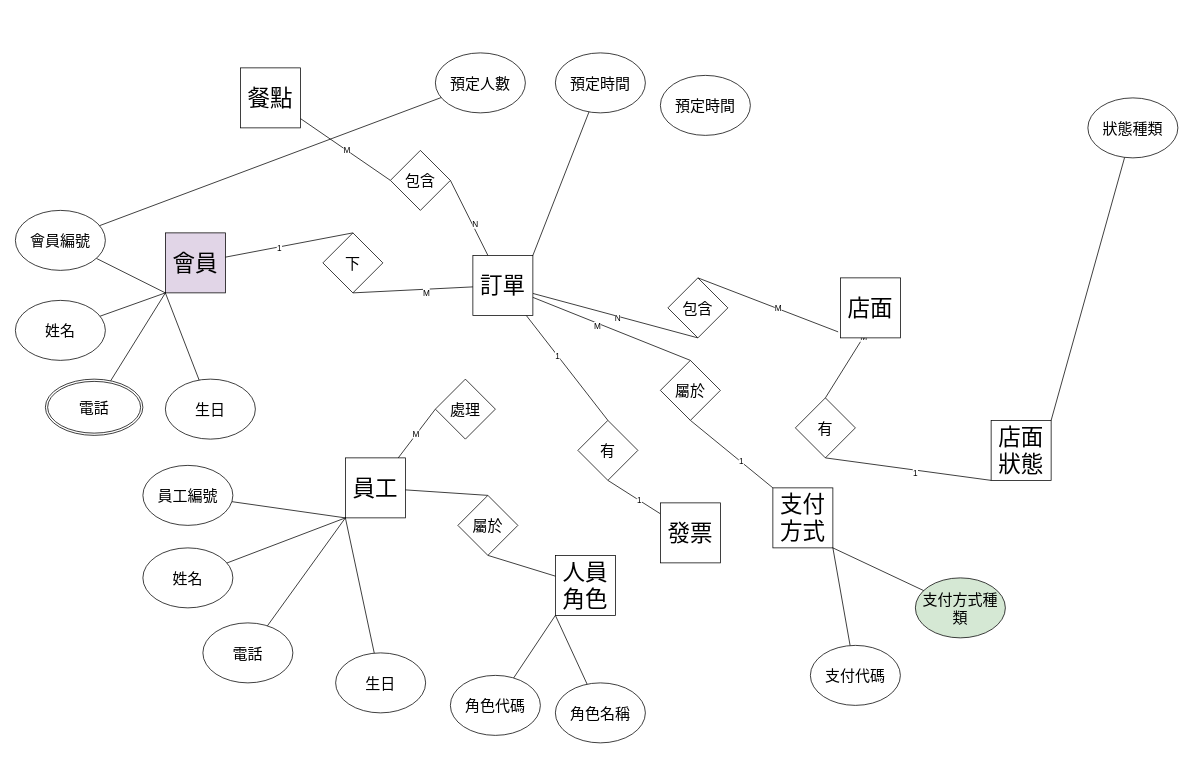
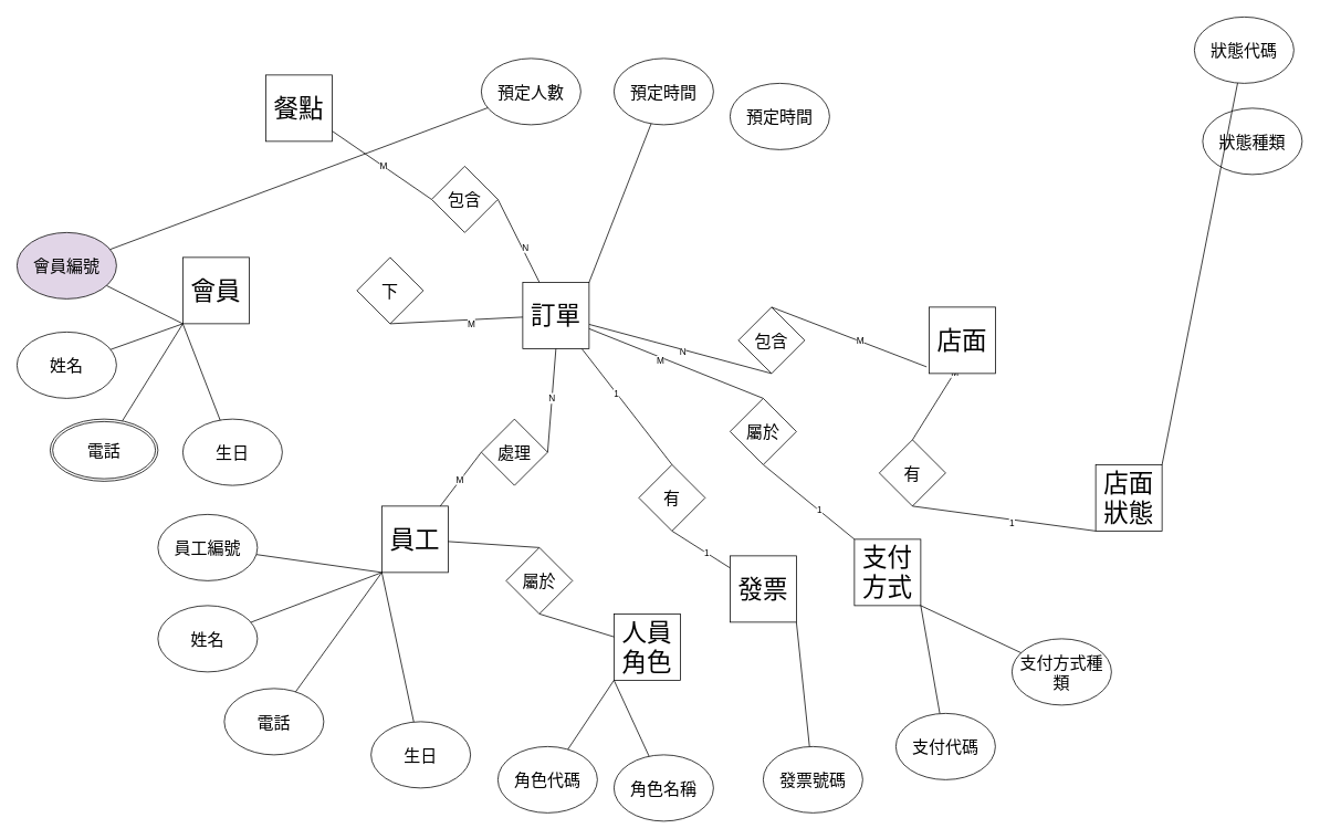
  <mxCell id="0" />
  <mxCell id="1" parent="0" />
  <mxCell id="2" value="&lt;font style=&quot;font-size: 30px;&quot;&gt;人員&lt;/font&gt;&lt;div&gt;&lt;font style=&quot;font-size: 30px;&quot;&gt;角色&lt;/font&gt;&lt;/div&gt;" style="whiteSpace=wrap;html=1;aspect=fixed;fontSize=15;" vertex="1" parent="1"><mxGeometry x="740" y="740" width="80" height="80" as="geometry" /></mxCell>
  <mxCell id="3" value="&lt;font style=&quot;font-size: 30px;&quot;&gt;員工&lt;/font&gt;" style="whiteSpace=wrap;html=1;aspect=fixed;" vertex="1" parent="1"><mxGeometry x="460" y="610" width="80" height="80" as="geometry" /></mxCell>
  <mxCell id="4" style="rounded=0;orthogonalLoop=1;jettySize=auto;html=1;endArrow=none;endFill=0;exitX=0.5;exitY=1;exitDx=0;exitDy=0;" edge="1" parent="1" source="67" target="17"><mxGeometry relative="1" as="geometry" /></mxCell>
  <mxCell id="5" value="N" style="edgeLabel;html=1;align=center;verticalAlign=middle;resizable=0;points=[];" vertex="1" connectable="0" parent="4"><mxGeometry x="-0.035" y="2" relative="1" as="geometry"><mxPoint x="-1" as="offset" /></mxGeometry></mxCell>
  <mxCell id="6" style="rounded=0;orthogonalLoop=1;jettySize=auto;html=1;entryX=0.5;entryY=0;entryDx=0;entryDy=0;endArrow=none;endFill=0;exitX=1;exitY=0;exitDx=0;exitDy=0;" edge="1" parent="1" source="8" target="74"><mxGeometry relative="1" as="geometry" /></mxCell>
  <mxCell id="7" value="M" style="edgeLabel;html=1;align=center;verticalAlign=middle;resizable=0;points=[];" vertex="1" connectable="0" parent="6"><mxGeometry x="-0.012" relative="1" as="geometry"><mxPoint as="offset" /></mxGeometry></mxCell>
  <mxCell id="8" value="&lt;font style=&quot;font-size: 30px;&quot;&gt;店面&lt;/font&gt;" style="whiteSpace=wrap;html=1;aspect=fixed;" vertex="1" parent="1"><mxGeometry x="1120" y="370" width="80" height="80" as="geometry" /></mxCell>
  <mxCell id="9" style="rounded=0;orthogonalLoop=1;jettySize=auto;html=1;exitX=0;exitY=0.5;exitDx=0;exitDy=0;endArrow=none;endFill=0;" edge="1" parent="1" source="38" target="3"><mxGeometry relative="1" as="geometry" /></mxCell>
  <mxCell id="10" value="M" style="edgeLabel;html=1;align=center;verticalAlign=middle;resizable=0;points=[];" vertex="1" connectable="0" parent="9"><mxGeometry x="0.032" y="-1" relative="1" as="geometry"><mxPoint as="offset" /></mxGeometry></mxCell>
  <mxCell id="11" style="rounded=0;orthogonalLoop=1;jettySize=auto;html=1;endArrow=none;endFill=0;entryX=0.5;entryY=0;entryDx=0;entryDy=0;" edge="1" parent="1" source="17" target="54"><mxGeometry relative="1" as="geometry" /></mxCell>
  <mxCell id="12" value="1" style="edgeLabel;html=1;align=center;verticalAlign=middle;resizable=0;points=[];" vertex="1" connectable="0" parent="11"><mxGeometry x="-0.229" relative="1" as="geometry"><mxPoint as="offset" /></mxGeometry></mxCell>
  <mxCell id="13" style="rounded=0;orthogonalLoop=1;jettySize=auto;html=1;entryX=0;entryY=0;entryDx=0;entryDy=0;endArrow=none;endFill=0;exitX=0.5;exitY=1;exitDx=0;exitDy=0;" edge="1" parent="1" source="60" target="57"><mxGeometry relative="1" as="geometry" /></mxCell>
  <mxCell id="14" value="1" style="edgeLabel;html=1;align=center;verticalAlign=middle;resizable=0;points=[];" vertex="1" connectable="0" parent="13"><mxGeometry x="0.224" y="1" relative="1" as="geometry"><mxPoint as="offset" /></mxGeometry></mxCell>
  <mxCell id="15" style="rounded=0;orthogonalLoop=1;jettySize=auto;html=1;endArrow=none;endFill=0;exitX=0;exitY=0.5;exitDx=0;exitDy=0;" edge="1" parent="1" source="73" target="70"><mxGeometry relative="1" as="geometry" /></mxCell>
  <mxCell id="16" value="M" style="edgeLabel;html=1;align=center;verticalAlign=middle;resizable=0;points=[];" vertex="1" connectable="0" parent="15"><mxGeometry x="-0.028" relative="1" as="geometry"><mxPoint as="offset" /></mxGeometry></mxCell>
  <mxCell id="17" value="&lt;font style=&quot;font-size: 30px;&quot;&gt;訂單&lt;/font&gt;" style="whiteSpace=wrap;html=1;aspect=fixed;" vertex="1" parent="1"><mxGeometry x="630" y="340" width="80" height="80" as="geometry" /></mxCell>
  <mxCell id="18" style="rounded=0;orthogonalLoop=1;jettySize=auto;html=1;entryX=0.5;entryY=1;entryDx=0;entryDy=0;endArrow=none;endFill=0;" edge="1" parent="1" source="20" target="54"><mxGeometry relative="1" as="geometry" /></mxCell>
  <mxCell id="19" value="1" style="edgeLabel;html=1;align=center;verticalAlign=middle;resizable=0;points=[];" vertex="1" connectable="0" parent="18"><mxGeometry x="-0.171" relative="1" as="geometry"><mxPoint as="offset" /></mxGeometry></mxCell>
  <mxCell id="20" value="&lt;font style=&quot;font-size: 30px;&quot;&gt;發票&lt;/font&gt;" style="whiteSpace=wrap;html=1;aspect=fixed;" vertex="1" parent="1"><mxGeometry x="880" y="670" width="80" height="80" as="geometry" /></mxCell>
  <mxCell id="21" value="&lt;font style=&quot;font-size: 30px;&quot;&gt;店面狀態&lt;/font&gt;" style="whiteSpace=wrap;html=1;aspect=fixed;" vertex="1" parent="1"><mxGeometry x="1321" y="560" width="80" height="80" as="geometry" /></mxCell>
  <mxCell id="22" value="&lt;font style=&quot;font-size: 20px;&quot;&gt;下&lt;/font&gt;" style="rhombus;whiteSpace=wrap;html=1;" vertex="1" parent="1"><mxGeometry x="430" y="310" width="80" height="80" as="geometry" /></mxCell>
- <mxCell id="23" value="&lt;font style=&quot;font-size: 30px;&quot;&gt;會員&lt;/font&gt;" style="whiteSpace=wrap;html=1;aspect=fixed;fillColor=#e1d5e7;" vertex="1" parent="1"><mxGeometry x="220" y="310" width="80" height="80" as="geometry" /></mxCell>
- <mxCell id="24" value="" style="endArrow=none;html=1;rounded=0;exitX=0.5;exitY=0;exitDx=0;exitDy=0;" edge="1" parent="1" source="22" target="23"><mxGeometry width="50" height="50" relative="1" as="geometry"><mxPoint x="330" y="490" as="sourcePoint" /><mxPoint x="380" y="440" as="targetPoint" /></mxGeometry></mxCell>
- <mxCell id="25" value="1" style="edgeLabel;html=1;align=center;verticalAlign=middle;resizable=0;points=[];" vertex="1" connectable="0" parent="24"><mxGeometry x="0.151" y="1" relative="1" as="geometry"><mxPoint as="offset" /></mxGeometry></mxCell>
+ <mxCell id="23" value="&lt;font style=&quot;font-size: 30px;&quot;&gt;會員&lt;/font&gt;" style="whiteSpace=wrap;html=1;aspect=fixed;" vertex="1" parent="1"><mxGeometry x="220" y="310" width="80" height="80" as="geometry" /></mxCell>
  <mxCell id="26" value="" style="endArrow=none;html=1;rounded=0;entryX=0.5;entryY=1;entryDx=0;entryDy=0;" edge="1" parent="1" source="17" target="22"><mxGeometry width="50" height="50" relative="1" as="geometry"><mxPoint x="440" y="330" as="sourcePoint" /><mxPoint x="360" y="330" as="targetPoint" /><Array as="points" /></mxGeometry></mxCell>
  <mxCell id="27" value="M" style="edgeLabel;html=1;align=center;verticalAlign=middle;resizable=0;points=[];" vertex="1" connectable="0" parent="26"><mxGeometry x="-0.217" y="4" relative="1" as="geometry"><mxPoint as="offset" /></mxGeometry></mxCell>
  <mxCell id="28" style="rounded=0;orthogonalLoop=1;jettySize=auto;html=1;endArrow=none;endFill=0;entryX=0;entryY=1;entryDx=0;entryDy=0;" edge="1" parent="1" source="29" target="23"><mxGeometry relative="1" as="geometry" /></mxCell>
- <mxCell id="29" value="&lt;font style=&quot;font-size: 20px;&quot;&gt;會員編號&lt;/font&gt;" style="ellipse;whiteSpace=wrap;html=1;" vertex="1" parent="1"><mxGeometry x="20" y="280" width="120" height="80" as="geometry" /></mxCell>
+ <mxCell id="29" value="&lt;font style=&quot;font-size: 20px;&quot;&gt;會員編號&lt;/font&gt;" style="ellipse;whiteSpace=wrap;html=1;fillColor=#e1d5e7;" vertex="1" parent="1"><mxGeometry x="20" y="280" width="120" height="80" as="geometry" /></mxCell>
  <mxCell id="30" style="rounded=0;orthogonalLoop=1;jettySize=auto;html=1;endArrow=none;endFill=0;entryX=0;entryY=1;entryDx=0;entryDy=0;" edge="1" parent="1" source="31" target="23"><mxGeometry relative="1" as="geometry" /></mxCell>
  <mxCell id="31" value="&lt;font style=&quot;font-size: 20px;&quot;&gt;姓名&lt;/font&gt;" style="ellipse;whiteSpace=wrap;html=1;" vertex="1" parent="1"><mxGeometry x="20" y="400" width="120" height="80" as="geometry" /></mxCell>
  <mxCell id="32" value="&lt;font style=&quot;font-size: 20px;&quot;&gt;生日&lt;/font&gt;" style="ellipse;whiteSpace=wrap;html=1;" vertex="1" parent="1"><mxGeometry x="220" y="505" width="120" height="80" as="geometry" /></mxCell>
  <mxCell id="33" style="rounded=0;orthogonalLoop=1;jettySize=auto;html=1;endArrow=none;endFill=0;entryX=0;entryY=1;entryDx=0;entryDy=0;" edge="1" parent="1" source="34" target="23"><mxGeometry relative="1" as="geometry" /></mxCell>
  <mxCell id="34" value="&lt;span style=&quot;font-size: 20px;&quot;&gt;電話&lt;/span&gt;" style="ellipse;shape=doubleEllipse;margin=3;whiteSpace=wrap;html=1;align=center;" vertex="1" parent="1"><mxGeometry x="60" y="505" width="130" height="75" as="geometry" /></mxCell>
  <mxCell id="35" style="rounded=0;orthogonalLoop=1;jettySize=auto;html=1;endArrow=none;endFill=0;entryX=0;entryY=1;entryDx=0;entryDy=0;" edge="1" parent="1" source="32" target="23"><mxGeometry relative="1" as="geometry" /></mxCell>
+ <mxCell id="36" value="" style="rounded=0;orthogonalLoop=1;jettySize=auto;html=1;exitX=0.5;exitY=1;exitDx=0;exitDy=0;endArrow=none;endFill=0;entryX=1;entryY=0.5;entryDx=0;entryDy=0;" edge="1" parent="1" source="17" target="38"><mxGeometry relative="1" as="geometry"><mxPoint x="670" y="420" as="sourcePoint" /><mxPoint x="477" y="630" as="targetPoint" /></mxGeometry></mxCell>
+ <mxCell id="37" value="N" style="edgeLabel;html=1;align=center;verticalAlign=middle;resizable=0;points=[];" vertex="1" connectable="0" parent="36"><mxGeometry x="-0.048" y="-1" relative="1" as="geometry"><mxPoint as="offset" /></mxGeometry></mxCell>
  <mxCell id="38" value="&lt;font style=&quot;font-size: 20px;&quot;&gt;處理&lt;/font&gt;" style="rhombus;whiteSpace=wrap;html=1;" vertex="1" parent="1"><mxGeometry x="580" y="505" width="80" height="80" as="geometry" /></mxCell>
  <mxCell id="39" style="rounded=0;orthogonalLoop=1;jettySize=auto;html=1;endArrow=none;endFill=0;entryX=0;entryY=1;entryDx=0;entryDy=0;" edge="1" parent="1" source="40" target="3"><mxGeometry relative="1" as="geometry" /></mxCell>
  <mxCell id="40" value="&lt;font style=&quot;font-size: 20px;&quot;&gt;生日&lt;/font&gt;" style="ellipse;whiteSpace=wrap;html=1;" vertex="1" parent="1"><mxGeometry x="447" y="870" width="120" height="80" as="geometry" /></mxCell>
  <mxCell id="41" style="rounded=0;orthogonalLoop=1;jettySize=auto;html=1;endArrow=none;endFill=0;entryX=0;entryY=1;entryDx=0;entryDy=0;" edge="1" parent="1" source="42" target="3"><mxGeometry relative="1" as="geometry" /></mxCell>
  <mxCell id="42" value="&lt;font style=&quot;font-size: 20px;&quot;&gt;員工編號&lt;/font&gt;" style="ellipse;whiteSpace=wrap;html=1;" vertex="1" parent="1"><mxGeometry x="190" y="620" width="120" height="80" as="geometry" /></mxCell>
  <mxCell id="43" style="rounded=0;orthogonalLoop=1;jettySize=auto;html=1;endArrow=none;endFill=0;entryX=0;entryY=1;entryDx=0;entryDy=0;" edge="1" parent="1" source="44" target="3"><mxGeometry relative="1" as="geometry" /></mxCell>
  <mxCell id="44" value="&lt;font style=&quot;font-size: 20px;&quot;&gt;姓名&lt;/font&gt;" style="ellipse;whiteSpace=wrap;html=1;" vertex="1" parent="1"><mxGeometry x="190" y="730" width="120" height="80" as="geometry" /></mxCell>
  <mxCell id="45" value="&lt;span style=&quot;font-size: 20px;&quot;&gt;電話&lt;/span&gt;" style="ellipse;whiteSpace=wrap;html=1;" vertex="1" parent="1"><mxGeometry x="270" y="830" width="120" height="80" as="geometry" /></mxCell>
  <mxCell id="46" style="rounded=0;orthogonalLoop=1;jettySize=auto;html=1;entryX=0;entryY=1;entryDx=0;entryDy=0;endArrow=none;endFill=0;" edge="1" parent="1" source="45" target="3"><mxGeometry relative="1" as="geometry" /></mxCell>
  <mxCell id="47" style="rounded=0;orthogonalLoop=1;jettySize=auto;html=1;exitX=0.5;exitY=1;exitDx=0;exitDy=0;endArrow=none;endFill=0;" edge="1" parent="1" source="49" target="2"><mxGeometry relative="1" as="geometry" /></mxCell>
  <mxCell id="48" style="rounded=0;orthogonalLoop=1;jettySize=auto;html=1;endArrow=none;endFill=0;exitX=0.5;exitY=0;exitDx=0;exitDy=0;" edge="1" parent="1" source="49" target="3"><mxGeometry relative="1" as="geometry" /></mxCell>
  <mxCell id="49" value="&lt;font style=&quot;font-size: 20px;&quot;&gt;屬於&lt;/font&gt;" style="rhombus;whiteSpace=wrap;html=1;" vertex="1" parent="1"><mxGeometry x="610" y="660" width="80" height="80" as="geometry" /></mxCell>
  <mxCell id="50" style="rounded=0;orthogonalLoop=1;jettySize=auto;html=1;entryX=0;entryY=1;entryDx=0;entryDy=0;endArrow=none;endFill=0;" edge="1" parent="1" source="51" target="2"><mxGeometry relative="1" as="geometry" /></mxCell>
  <mxCell id="51" value="&lt;font style=&quot;font-size: 20px;&quot;&gt;角色名稱&lt;/font&gt;" style="ellipse;whiteSpace=wrap;html=1;" vertex="1" parent="1"><mxGeometry x="740" y="910" width="120" height="80" as="geometry" /></mxCell>
  <mxCell id="52" style="rounded=0;orthogonalLoop=1;jettySize=auto;html=1;entryX=0;entryY=1;entryDx=0;entryDy=0;endArrow=none;endFill=0;" edge="1" parent="1" source="53" target="2"><mxGeometry relative="1" as="geometry" /></mxCell>
  <mxCell id="53" value="&lt;font style=&quot;font-size: 20px;&quot;&gt;角色代碼&lt;/font&gt;" style="ellipse;whiteSpace=wrap;html=1;" vertex="1" parent="1"><mxGeometry x="600" y="900" width="120" height="80" as="geometry" /></mxCell>
  <mxCell id="54" value="&lt;font style=&quot;font-size: 20px;&quot;&gt;有&lt;/font&gt;" style="rhombus;whiteSpace=wrap;html=1;" vertex="1" parent="1"><mxGeometry x="770" y="560" width="80" height="80" as="geometry" /></mxCell>
+ <mxCell id="55" style="rounded=0;orthogonalLoop=1;jettySize=auto;html=1;endArrow=none;endFill=0;entryX=1;entryY=1;entryDx=0;entryDy=0;" edge="1" parent="1" source="56" target="20"><mxGeometry relative="1" as="geometry" /></mxCell>
+ <mxCell id="56" value="&lt;span style=&quot;font-size: 20px;&quot;&gt;發票號碼&lt;/span&gt;" style="ellipse;whiteSpace=wrap;html=1;" vertex="1" parent="1"><mxGeometry x="920" y="900" width="120" height="80" as="geometry" /></mxCell>
  <mxCell id="57" value="&lt;font style=&quot;font-size: 30px;&quot;&gt;支付方式&lt;/font&gt;" style="whiteSpace=wrap;html=1;aspect=fixed;" vertex="1" parent="1"><mxGeometry x="1030" y="650" width="80" height="80" as="geometry" /></mxCell>
  <mxCell id="58" value="" style="rounded=0;orthogonalLoop=1;jettySize=auto;html=1;entryX=0.5;entryY=0;entryDx=0;entryDy=0;endArrow=none;endFill=0;" edge="1" parent="1" source="17" target="60"><mxGeometry relative="1" as="geometry"><mxPoint x="710" y="394" as="sourcePoint" /><mxPoint x="980" y="490" as="targetPoint" /></mxGeometry></mxCell>
  <mxCell id="59" value="M" style="edgeLabel;html=1;align=center;verticalAlign=middle;resizable=0;points=[];" vertex="1" connectable="0" parent="58"><mxGeometry x="-0.167" y="-4" relative="1" as="geometry"><mxPoint as="offset" /></mxGeometry></mxCell>
  <mxCell id="60" value="&lt;font style=&quot;font-size: 20px;&quot;&gt;屬於&lt;/font&gt;" style="rhombus;whiteSpace=wrap;html=1;" vertex="1" parent="1"><mxGeometry x="880" y="480" width="80" height="80" as="geometry" /></mxCell>
  <mxCell id="61" style="rounded=0;orthogonalLoop=1;jettySize=auto;html=1;entryX=1;entryY=1;entryDx=0;entryDy=0;endArrow=none;endFill=0;" edge="1" parent="1" source="62" target="57"><mxGeometry relative="1" as="geometry" /></mxCell>
  <mxCell id="62" value="&lt;span style=&quot;font-size: 20px;&quot;&gt;支付代碼&lt;/span&gt;" style="ellipse;whiteSpace=wrap;html=1;" vertex="1" parent="1"><mxGeometry x="1080" y="860" width="120" height="80" as="geometry" /></mxCell>
  <mxCell id="63" style="rounded=0;orthogonalLoop=1;jettySize=auto;html=1;entryX=1;entryY=1;entryDx=0;entryDy=0;endArrow=none;endFill=0;" edge="1" parent="1" source="64" target="57"><mxGeometry relative="1" as="geometry" /></mxCell>
- <mxCell id="64" value="&lt;span style=&quot;font-size: 20px;&quot;&gt;支付方式種類&lt;/span&gt;" style="ellipse;whiteSpace=wrap;html=1;fillColor=#d5e8d4;" vertex="1" parent="1"><mxGeometry x="1220" y="770" width="120" height="80" as="geometry" /></mxCell>
+ <mxCell id="64" value="&lt;span style=&quot;font-size: 20px;&quot;&gt;支付方式種類&lt;/span&gt;" style="ellipse;whiteSpace=wrap;html=1;" vertex="1" parent="1"><mxGeometry x="1220" y="770" width="120" height="80" as="geometry" /></mxCell>
  <mxCell id="65" value="" style="rounded=0;orthogonalLoop=1;jettySize=auto;html=1;endArrow=none;endFill=0;entryX=0.5;entryY=0;entryDx=0;entryDy=0;exitX=-0.037;exitY=0.9;exitDx=0;exitDy=0;exitPerimeter=0;" edge="1" parent="1" source="8" target="67"><mxGeometry relative="1" as="geometry"><mxPoint x="880" y="296" as="sourcePoint" /><mxPoint x="710" y="364" as="targetPoint" /></mxGeometry></mxCell>
  <mxCell id="66" value="M" style="edgeLabel;html=1;align=center;verticalAlign=middle;resizable=0;points=[];" vertex="1" connectable="0" parent="65"><mxGeometry x="-0.127" y="-1" relative="1" as="geometry"><mxPoint as="offset" /></mxGeometry></mxCell>
  <mxCell id="67" value="&lt;font style=&quot;font-size: 20px;&quot;&gt;包含&lt;/font&gt;" style="rhombus;whiteSpace=wrap;html=1;" vertex="1" parent="1"><mxGeometry x="890" y="370" width="80" height="80" as="geometry" /></mxCell>
  <mxCell id="68" style="rounded=0;orthogonalLoop=1;jettySize=auto;html=1;endArrow=none;endFill=0;" edge="1" parent="1" source="69" target="29"><mxGeometry relative="1" as="geometry"><mxPoint x="1110" y="330" as="targetPoint" /></mxGeometry></mxCell>
  <mxCell id="69" value="&lt;font style=&quot;font-size: 20px;&quot;&gt;預定人數&lt;/font&gt;" style="ellipse;whiteSpace=wrap;html=1;" vertex="1" parent="1"><mxGeometry x="580" y="70" width="120" height="80" as="geometry" /></mxCell>
  <mxCell id="70" value="&lt;span style=&quot;font-size: 30px;&quot;&gt;餐點&lt;/span&gt;" style="whiteSpace=wrap;html=1;aspect=fixed;" vertex="1" parent="1"><mxGeometry x="320" y="90" width="80" height="80" as="geometry" /></mxCell>
  <mxCell id="71" value="" style="rounded=0;orthogonalLoop=1;jettySize=auto;html=1;endArrow=none;endFill=0;entryX=1;entryY=0.5;entryDx=0;entryDy=0;" edge="1" parent="1" source="17" target="73"><mxGeometry relative="1" as="geometry"><mxPoint x="695" y="340" as="sourcePoint" /><mxPoint x="795" y="180" as="targetPoint" /></mxGeometry></mxCell>
  <mxCell id="72" value="N" style="edgeLabel;html=1;align=center;verticalAlign=middle;resizable=0;points=[];" vertex="1" connectable="0" parent="71"><mxGeometry x="-0.173" y="-3" relative="1" as="geometry"><mxPoint as="offset" /></mxGeometry></mxCell>
  <mxCell id="73" value="&lt;span style=&quot;font-size: 20px;&quot;&gt;包含&lt;/span&gt;" style="rhombus;whiteSpace=wrap;html=1;" vertex="1" parent="1"><mxGeometry x="520" y="200" width="80" height="80" as="geometry" /></mxCell>
  <mxCell id="74" value="&lt;font style=&quot;font-size: 20px;&quot;&gt;有&lt;/font&gt;" style="rhombus;whiteSpace=wrap;html=1;" vertex="1" parent="1"><mxGeometry x="1060" y="530" width="80" height="80" as="geometry" /></mxCell>
  <mxCell id="75" style="rounded=0;orthogonalLoop=1;jettySize=auto;html=1;endArrow=none;endFill=0;entryX=0.5;entryY=1;entryDx=0;entryDy=0;exitX=0;exitY=1;exitDx=0;exitDy=0;" edge="1" parent="1" source="21" target="74"><mxGeometry relative="1" as="geometry"><mxPoint x="940" y="160" as="targetPoint" /></mxGeometry></mxCell>
  <mxCell id="76" value="1" style="edgeLabel;html=1;align=center;verticalAlign=middle;resizable=0;points=[];" vertex="1" connectable="0" parent="75"><mxGeometry x="-0.075" y="3" relative="1" as="geometry"><mxPoint x="1" as="offset" /></mxGeometry></mxCell>
- <mxCell id="77" style="rounded=0;orthogonalLoop=1;jettySize=auto;html=1;endArrow=none;endFill=0;entryX=1;entryY=0;entryDx=0;entryDy=0;" edge="1" parent="1" source="78" target="21"><mxGeometry relative="1" as="geometry" /></mxCell>
  <mxCell id="78" value="&lt;span style=&quot;font-size: 20px;&quot;&gt;狀態種類&lt;/span&gt;" style="ellipse;whiteSpace=wrap;html=1;" vertex="1" parent="1"><mxGeometry x="1450" y="130" width="120" height="80" as="geometry" /></mxCell>
+ <mxCell id="79" style="rounded=0;orthogonalLoop=1;jettySize=auto;html=1;endArrow=none;endFill=0;entryX=1;entryY=0;entryDx=0;entryDy=0;" edge="1" parent="1" source="80" target="21"><mxGeometry relative="1" as="geometry" /></mxCell>
+ <mxCell id="80" value="&lt;font style=&quot;font-size: 20px;&quot;&gt;狀態代碼&lt;/font&gt;" style="ellipse;whiteSpace=wrap;html=1;" vertex="1" parent="1"><mxGeometry x="1440" y="20" width="120" height="80" as="geometry" /></mxCell>
  <mxCell id="81" style="rounded=0;orthogonalLoop=1;jettySize=auto;html=1;entryX=1;entryY=0;entryDx=0;entryDy=0;endArrow=none;endFill=0;" edge="1" parent="1" source="82" target="17"><mxGeometry relative="1" as="geometry" /></mxCell>
  <mxCell id="82" value="&lt;font style=&quot;font-size: 20px;&quot;&gt;預定時間&lt;/font&gt;" style="ellipse;whiteSpace=wrap;html=1;" vertex="1" parent="1"><mxGeometry x="740" y="70" width="120" height="80" as="geometry" /></mxCell>
  <mxCell id="83" value="&lt;font style=&quot;font-size: 20px;&quot;&gt;預定時間&lt;/font&gt;" style="ellipse;whiteSpace=wrap;html=1;" vertex="1" parent="1"><mxGeometry x="880" y="100" width="120" height="80" as="geometry" /></mxCell>
